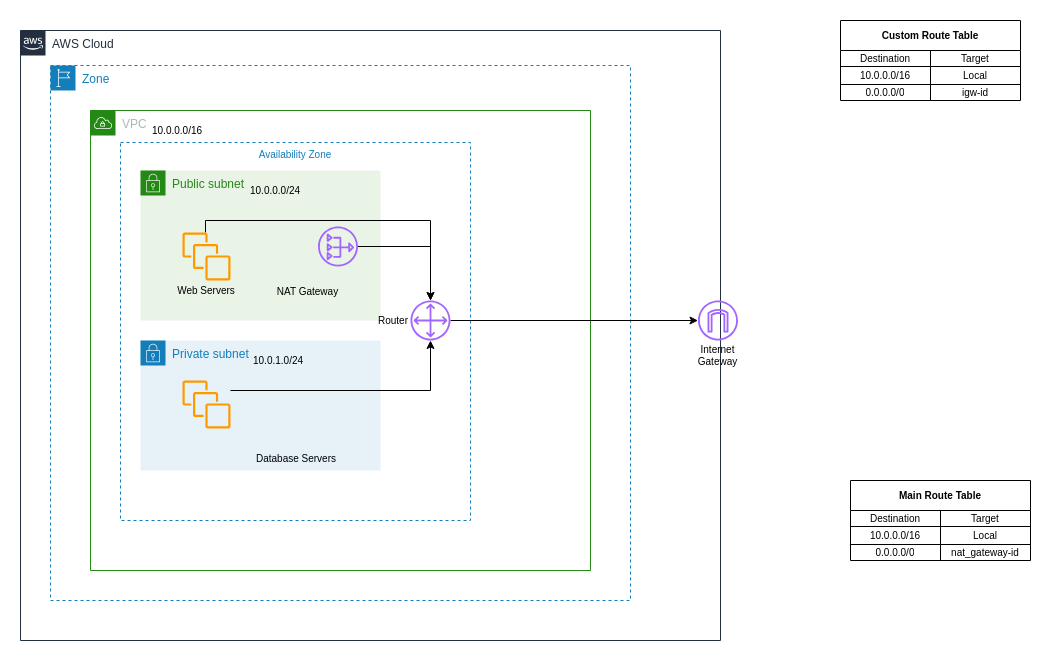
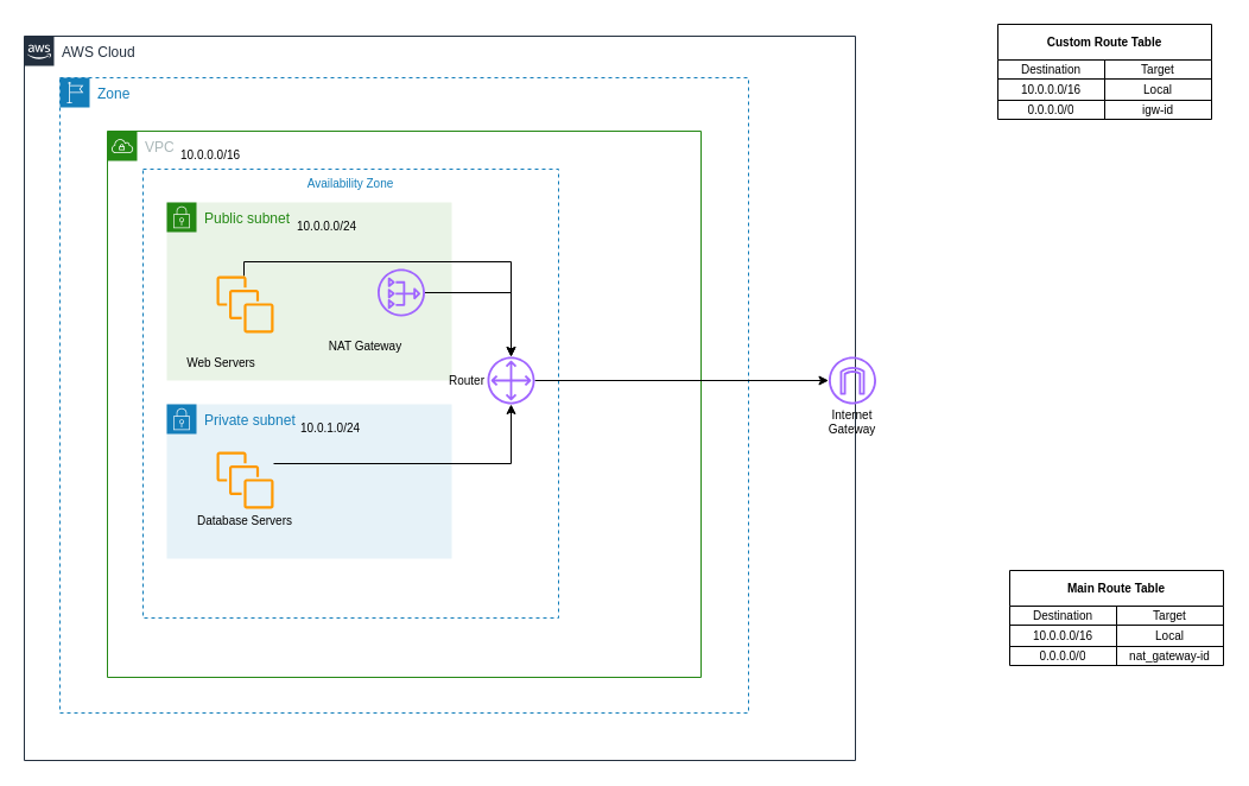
  <mxCell id="0" />
  <mxCell id="1" parent="0" />
  <mxCell id="2" value="AWS Cloud" style="points=[[0,0],[0.25,0],[0.5,0],[0.75,0],[1,0],[1,0.25],[1,0.5],[1,0.75],[1,1],[0.75,1],[0.5,1],[0.25,1],[0,1],[0,0.75],[0,0.5],[0,0.25]];outlineConnect=0;gradientColor=none;html=1;whiteSpace=wrap;fontSize=12;fontStyle=0;shape=mxgraph.aws4.group;grIcon=mxgraph.aws4.group_aws_cloud_alt;strokeColor=#232F3E;fillColor=none;verticalAlign=top;align=left;spacingLeft=30;fontColor=#232F3E;dashed=0;" parent="1" vertex="1"><mxGeometry x="20" y="30" width="700" height="610" as="geometry" /></mxCell>
  <mxCell id="3" value="Zone" style="points=[[0,0],[0.25,0],[0.5,0],[0.75,0],[1,0],[1,0.25],[1,0.5],[1,0.75],[1,1],[0.75,1],[0.5,1],[0.25,1],[0,1],[0,0.75],[0,0.5],[0,0.25]];outlineConnect=0;gradientColor=none;html=1;whiteSpace=wrap;fontSize=12;fontStyle=0;shape=mxgraph.aws4.group;grIcon=mxgraph.aws4.group_region;strokeColor=#147EBA;fillColor=none;verticalAlign=top;align=left;spacingLeft=30;fontColor=#147EBA;dashed=1;" parent="1" vertex="1"><mxGeometry x="50" y="65" width="580" height="535" as="geometry" /></mxCell>
  <mxCell id="4" value="VPC" style="points=[[0,0],[0.25,0],[0.5,0],[0.75,0],[1,0],[1,0.25],[1,0.5],[1,0.75],[1,1],[0.75,1],[0.5,1],[0.25,1],[0,1],[0,0.75],[0,0.5],[0,0.25]];outlineConnect=0;gradientColor=none;html=1;whiteSpace=wrap;fontSize=12;fontStyle=0;shape=mxgraph.aws4.group;grIcon=mxgraph.aws4.group_vpc;strokeColor=#248814;fillColor=none;verticalAlign=top;align=left;spacingLeft=30;fontColor=#AAB7B8;dashed=0;" parent="1" vertex="1"><mxGeometry x="90" y="110" width="500" height="460" as="geometry" /></mxCell>
  <mxCell id="5" value="Availability Zone" style="fillColor=none;strokeColor=#147EBA;dashed=1;verticalAlign=top;fontStyle=0;fontColor=#147EBA;labelBackgroundColor=default;fontSize=10;" parent="1" vertex="1"><mxGeometry x="120" y="142" width="350" height="378" as="geometry" /></mxCell>
  <mxCell id="6" value="Public subnet" style="points=[[0,0],[0.25,0],[0.5,0],[0.75,0],[1,0],[1,0.25],[1,0.5],[1,0.75],[1,1],[0.75,1],[0.5,1],[0.25,1],[0,1],[0,0.75],[0,0.5],[0,0.25]];outlineConnect=0;gradientColor=none;html=1;whiteSpace=wrap;fontSize=12;fontStyle=0;shape=mxgraph.aws4.group;grIcon=mxgraph.aws4.group_security_group;grStroke=0;strokeColor=#248814;fillColor=#E9F3E6;verticalAlign=top;align=left;spacingLeft=30;fontColor=#248814;dashed=0;" parent="1" vertex="1"><mxGeometry x="140" y="170" width="240" height="150" as="geometry" /></mxCell>
  <mxCell id="7" value="Private subnet" style="points=[[0,0],[0.25,0],[0.5,0],[0.75,0],[1,0],[1,0.25],[1,0.5],[1,0.75],[1,1],[0.75,1],[0.5,1],[0.25,1],[0,1],[0,0.75],[0,0.5],[0,0.25]];outlineConnect=0;gradientColor=none;html=1;whiteSpace=wrap;fontSize=12;fontStyle=0;shape=mxgraph.aws4.group;grIcon=mxgraph.aws4.group_security_group;grStroke=0;strokeColor=#147EBA;fillColor=#E6F2F8;verticalAlign=top;align=left;spacingLeft=30;fontColor=#147EBA;dashed=0;" parent="1" vertex="1"><mxGeometry x="140" y="340" width="240" height="130" as="geometry" /></mxCell>
  <mxCell id="8" style="edgeStyle=orthogonalEdgeStyle;rounded=0;orthogonalLoop=1;jettySize=auto;html=1;" parent="1" source="9" target="11" edge="1"><mxGeometry relative="1" as="geometry" /></mxCell>
  <mxCell id="9" value="" style="sketch=0;outlineConnect=0;fontColor=#232F3E;gradientColor=none;fillColor=#A166FF;strokeColor=none;dashed=0;verticalLabelPosition=bottom;verticalAlign=top;align=center;html=1;fontSize=12;fontStyle=0;aspect=fixed;pointerEvents=1;shape=mxgraph.aws4.nat_gateway;" parent="1" vertex="1"><mxGeometry x="317.5" y="226" width="40" height="40" as="geometry" /></mxCell>
  <mxCell id="10" style="edgeStyle=orthogonalEdgeStyle;rounded=0;orthogonalLoop=1;jettySize=auto;html=1;" parent="1" source="11" target="12" edge="1"><mxGeometry relative="1" as="geometry" /></mxCell>
  <mxCell id="11" value="" style="sketch=0;outlineConnect=0;fontColor=default;gradientColor=none;fillColor=#A166FF;strokeColor=none;dashed=0;verticalLabelPosition=bottom;verticalAlign=top;align=center;html=1;fontSize=12;fontStyle=0;aspect=fixed;pointerEvents=1;shape=mxgraph.aws4.customer_gateway;" parent="1" vertex="1"><mxGeometry x="410" y="300" width="40" height="40" as="geometry" /></mxCell>
  <mxCell id="12" value="" style="sketch=0;outlineConnect=0;fontColor=#232F3E;gradientColor=none;fillColor=#A166FF;strokeColor=none;dashed=0;verticalLabelPosition=bottom;verticalAlign=top;align=center;html=1;fontSize=12;fontStyle=0;aspect=fixed;pointerEvents=1;shape=mxgraph.aws4.internet_gateway;" parent="1" vertex="1"><mxGeometry x="697.5" y="300" width="40" height="40" as="geometry" /></mxCell>
  <mxCell id="13" style="edgeStyle=orthogonalEdgeStyle;rounded=0;orthogonalLoop=1;jettySize=auto;html=1;fontSize=10;fontColor=default;strokeColor=default;labelBackgroundColor=default;" parent="1" source="14" target="11" edge="1"><mxGeometry relative="1" as="geometry"><Array as="points"><mxPoint x="205" y="220" /><mxPoint x="430" y="220" /></Array></mxGeometry></mxCell>
  <mxCell id="14" value="" style="sketch=0;outlineConnect=0;fontColor=#232F3E;gradientColor=none;fillColor=#FF9900;strokeColor=none;dashed=0;verticalLabelPosition=bottom;verticalAlign=top;align=center;html=1;fontSize=12;fontStyle=0;aspect=fixed;pointerEvents=1;shape=mxgraph.aws4.instances;" parent="1" vertex="1"><mxGeometry x="182" y="232" width="48" height="48" as="geometry" /></mxCell>
  <mxCell id="15" style="edgeStyle=orthogonalEdgeStyle;rounded=0;orthogonalLoop=1;jettySize=auto;html=1;fontSize=10;fontColor=default;strokeColor=default;labelBackgroundColor=default;" parent="1" source="16" target="11" edge="1"><mxGeometry relative="1" as="geometry"><Array as="points"><mxPoint x="430" y="390" /></Array></mxGeometry></mxCell>
  <mxCell id="16" value="" style="sketch=0;outlineConnect=0;fontColor=#232F3E;gradientColor=none;fillColor=#FF9900;strokeColor=none;dashed=0;verticalLabelPosition=bottom;verticalAlign=top;align=center;html=1;fontSize=12;fontStyle=0;aspect=fixed;pointerEvents=1;shape=mxgraph.aws4.instances;" parent="1" vertex="1"><mxGeometry x="182" y="380" width="48" height="48" as="geometry" /></mxCell>
- <mxCell id="17" value="Web Servers" style="text;html=1;strokeColor=none;fillColor=none;align=center;verticalAlign=middle;whiteSpace=wrap;rounded=0;fontSize=10;fontColor=default;" parent="1" vertex="1"><mxGeometry x="171" y="280" width="70" height="20" as="geometry" /></mxCell>
- <mxCell id="18" value="Database Servers" style="text;html=1;strokeColor=none;fillColor=none;align=center;verticalAlign=middle;whiteSpace=wrap;rounded=0;fontSize=10;fontColor=default;" parent="1" vertex="1"><mxGeometry x="251" y="448" width="90" height="20" as="geometry" /></mxCell>
+ <mxCell id="17" value="Web Servers" style="text;html=1;strokeColor=none;fillColor=none;align=center;verticalAlign=middle;whiteSpace=wrap;rounded=0;fontSize=10;fontColor=default;" parent="1" vertex="1"><mxGeometry x="151" y="295" width="70" height="20" as="geometry" /></mxCell>
+ <mxCell id="18" value="Database Servers" style="text;html=1;strokeColor=none;fillColor=none;align=center;verticalAlign=middle;whiteSpace=wrap;rounded=0;fontSize=10;fontColor=default;" parent="1" vertex="1"><mxGeometry x="161" y="428" width="90" height="20" as="geometry" /></mxCell>
  <mxCell id="19" value="NAT Gateway" style="text;html=1;strokeColor=none;fillColor=none;align=center;verticalAlign=middle;whiteSpace=wrap;rounded=0;fontSize=10;fontColor=default;" parent="1" vertex="1"><mxGeometry x="270" y="281" width="75" height="20" as="geometry" /></mxCell>
  <mxCell id="20" value="Internet Gateway" style="text;html=1;strokeColor=none;fillColor=none;align=center;verticalAlign=middle;whiteSpace=wrap;rounded=0;fontSize=10;fontColor=default;" parent="1" vertex="1"><mxGeometry x="680" y="340" width="75" height="30" as="geometry" /></mxCell>
  <mxCell id="21" value="Router" style="text;html=1;strokeColor=none;fillColor=none;align=right;verticalAlign=middle;whiteSpace=wrap;rounded=0;fontSize=10;fontColor=default;" parent="1" vertex="1"><mxGeometry x="375" y="309" width="35" height="22" as="geometry" /></mxCell>
  <mxCell id="22" value="Custom Route Table" style="shape=table;startSize=30;container=1;collapsible=0;childLayout=tableLayout;fontSize=10;fontColor=default;strokeColor=default;fillColor=default;align=center;fontStyle=1" parent="1" vertex="1"><mxGeometry x="840" y="20" width="180" height="80" as="geometry" /></mxCell>
  <mxCell id="23" value="" style="shape=partialRectangle;collapsible=0;dropTarget=0;pointerEvents=0;fillColor=none;top=0;left=0;bottom=0;right=0;points=[[0,0.5],[1,0.5]];portConstraint=eastwest;fontSize=10;fontColor=default;strokeColor=default;align=center;" parent="22" vertex="1"><mxGeometry y="30" width="180" height="16" as="geometry" /></mxCell>
  <mxCell id="24" value="Destination" style="shape=partialRectangle;html=1;whiteSpace=wrap;connectable=0;overflow=hidden;fillColor=none;top=0;left=0;bottom=0;right=0;pointerEvents=1;fontSize=10;fontColor=default;strokeColor=default;align=center;labelBackgroundColor=default;" parent="23" vertex="1"><mxGeometry width="90" height="16" as="geometry"><mxRectangle width="90" height="16" as="alternateBounds" /></mxGeometry></mxCell>
  <mxCell id="25" value="Target" style="shape=partialRectangle;html=1;whiteSpace=wrap;connectable=0;overflow=hidden;fillColor=none;top=0;left=0;bottom=0;right=0;pointerEvents=1;fontSize=10;fontColor=default;strokeColor=default;align=center;" parent="23" vertex="1"><mxGeometry x="90" width="90" height="16" as="geometry"><mxRectangle width="90" height="16" as="alternateBounds" /></mxGeometry></mxCell>
  <mxCell id="26" value="" style="shape=partialRectangle;collapsible=0;dropTarget=0;pointerEvents=0;fillColor=none;top=0;left=0;bottom=0;right=0;points=[[0,0.5],[1,0.5]];portConstraint=eastwest;fontSize=10;fontColor=default;strokeColor=default;align=center;" parent="22" vertex="1"><mxGeometry y="46" width="180" height="18" as="geometry" /></mxCell>
  <mxCell id="27" value="10.0.0.0/16" style="shape=partialRectangle;html=1;whiteSpace=wrap;connectable=0;overflow=hidden;fillColor=none;top=0;left=0;bottom=0;right=0;pointerEvents=1;fontSize=10;fontColor=default;strokeColor=default;align=center;" parent="26" vertex="1"><mxGeometry width="90" height="18" as="geometry"><mxRectangle width="90" height="18" as="alternateBounds" /></mxGeometry></mxCell>
  <mxCell id="28" value="Local" style="shape=partialRectangle;html=1;whiteSpace=wrap;connectable=0;overflow=hidden;fillColor=none;top=0;left=0;bottom=0;right=0;pointerEvents=1;fontSize=10;fontColor=default;strokeColor=default;align=center;" parent="26" vertex="1"><mxGeometry x="90" width="90" height="18" as="geometry"><mxRectangle width="90" height="18" as="alternateBounds" /></mxGeometry></mxCell>
  <mxCell id="29" value="" style="shape=partialRectangle;collapsible=0;dropTarget=0;pointerEvents=0;fillColor=none;top=0;left=0;bottom=0;right=0;points=[[0,0.5],[1,0.5]];portConstraint=eastwest;fontSize=10;fontColor=default;strokeColor=default;align=center;" parent="22" vertex="1"><mxGeometry y="64" width="180" height="16" as="geometry" /></mxCell>
  <mxCell id="30" value="0.0.0.0/0" style="shape=partialRectangle;html=1;whiteSpace=wrap;connectable=0;overflow=hidden;fillColor=none;top=0;left=0;bottom=0;right=0;pointerEvents=1;fontSize=10;fontColor=default;strokeColor=default;align=center;" parent="29" vertex="1"><mxGeometry width="90" height="16" as="geometry"><mxRectangle width="90" height="16" as="alternateBounds" /></mxGeometry></mxCell>
  <mxCell id="31" value="igw-id" style="shape=partialRectangle;html=1;whiteSpace=wrap;connectable=0;overflow=hidden;fillColor=none;top=0;left=0;bottom=0;right=0;pointerEvents=1;fontSize=10;fontColor=default;strokeColor=default;align=center;" parent="29" vertex="1"><mxGeometry x="90" width="90" height="16" as="geometry"><mxRectangle width="90" height="16" as="alternateBounds" /></mxGeometry></mxCell>
  <mxCell id="32" value="Main Route Table" style="shape=table;startSize=30;container=1;collapsible=0;childLayout=tableLayout;fontSize=10;fontColor=default;strokeColor=default;fillColor=default;align=center;fontStyle=1" parent="1" vertex="1"><mxGeometry x="850" y="480" width="180" height="80" as="geometry" /></mxCell>
  <mxCell id="33" value="" style="shape=partialRectangle;collapsible=0;dropTarget=0;pointerEvents=0;fillColor=none;top=0;left=0;bottom=0;right=0;points=[[0,0.5],[1,0.5]];portConstraint=eastwest;fontSize=10;fontColor=default;strokeColor=default;align=center;" parent="32" vertex="1"><mxGeometry y="30" width="180" height="16" as="geometry" /></mxCell>
  <mxCell id="34" value="Destination" style="shape=partialRectangle;html=1;whiteSpace=wrap;connectable=0;overflow=hidden;fillColor=none;top=0;left=0;bottom=0;right=0;pointerEvents=1;fontSize=10;fontColor=default;strokeColor=default;align=center;labelBackgroundColor=default;" parent="33" vertex="1"><mxGeometry width="90" height="16" as="geometry"><mxRectangle width="90" height="16" as="alternateBounds" /></mxGeometry></mxCell>
  <mxCell id="35" value="Target" style="shape=partialRectangle;html=1;whiteSpace=wrap;connectable=0;overflow=hidden;fillColor=none;top=0;left=0;bottom=0;right=0;pointerEvents=1;fontSize=10;fontColor=default;strokeColor=default;align=center;" parent="33" vertex="1"><mxGeometry x="90" width="90" height="16" as="geometry"><mxRectangle width="90" height="16" as="alternateBounds" /></mxGeometry></mxCell>
  <mxCell id="36" value="" style="shape=partialRectangle;collapsible=0;dropTarget=0;pointerEvents=0;fillColor=none;top=0;left=0;bottom=0;right=0;points=[[0,0.5],[1,0.5]];portConstraint=eastwest;fontSize=10;fontColor=default;strokeColor=default;align=center;" parent="32" vertex="1"><mxGeometry y="46" width="180" height="18" as="geometry" /></mxCell>
  <mxCell id="37" value="10.0.0.0/16" style="shape=partialRectangle;html=1;whiteSpace=wrap;connectable=0;overflow=hidden;fillColor=none;top=0;left=0;bottom=0;right=0;pointerEvents=1;fontSize=10;fontColor=default;strokeColor=default;align=center;" parent="36" vertex="1"><mxGeometry width="90" height="18" as="geometry"><mxRectangle width="90" height="18" as="alternateBounds" /></mxGeometry></mxCell>
  <mxCell id="38" value="Local" style="shape=partialRectangle;html=1;whiteSpace=wrap;connectable=0;overflow=hidden;fillColor=none;top=0;left=0;bottom=0;right=0;pointerEvents=1;fontSize=10;fontColor=default;strokeColor=default;align=center;" parent="36" vertex="1"><mxGeometry x="90" width="90" height="18" as="geometry"><mxRectangle width="90" height="18" as="alternateBounds" /></mxGeometry></mxCell>
  <mxCell id="39" value="" style="shape=partialRectangle;collapsible=0;dropTarget=0;pointerEvents=0;fillColor=none;top=0;left=0;bottom=0;right=0;points=[[0,0.5],[1,0.5]];portConstraint=eastwest;fontSize=10;fontColor=default;strokeColor=default;align=center;" parent="32" vertex="1"><mxGeometry y="64" width="180" height="16" as="geometry" /></mxCell>
  <mxCell id="40" value="0.0.0.0/0" style="shape=partialRectangle;html=1;whiteSpace=wrap;connectable=0;overflow=hidden;fillColor=none;top=0;left=0;bottom=0;right=0;pointerEvents=1;fontSize=10;fontColor=default;strokeColor=default;align=center;" parent="39" vertex="1"><mxGeometry width="90" height="16" as="geometry"><mxRectangle width="90" height="16" as="alternateBounds" /></mxGeometry></mxCell>
  <mxCell id="41" value="nat_gateway-id" style="shape=partialRectangle;html=1;whiteSpace=wrap;connectable=0;overflow=hidden;fillColor=none;top=0;left=0;bottom=0;right=0;pointerEvents=1;fontSize=10;fontColor=default;strokeColor=default;align=center;" parent="39" vertex="1"><mxGeometry x="90" width="90" height="16" as="geometry"><mxRectangle width="90" height="16" as="alternateBounds" /></mxGeometry></mxCell>
  <mxCell id="42" value="10.0.0.0/16" style="text;html=1;strokeColor=none;fillColor=none;align=left;verticalAlign=middle;whiteSpace=wrap;rounded=0;fontSize=10;fontColor=default;" parent="1" vertex="1"><mxGeometry x="150" y="120" width="70" height="20" as="geometry" /></mxCell>
  <mxCell id="43" value="10.0.0.0/24" style="text;html=1;strokeColor=none;fillColor=none;align=left;verticalAlign=middle;whiteSpace=wrap;rounded=0;fontSize=10;fontColor=default;" parent="1" vertex="1"><mxGeometry x="247.5" y="180" width="70" height="20" as="geometry" /></mxCell>
  <mxCell id="44" value="10.0.1.0/24" style="text;html=1;strokeColor=none;fillColor=none;align=left;verticalAlign=middle;whiteSpace=wrap;rounded=0;fontSize=10;fontColor=default;" parent="1" vertex="1"><mxGeometry x="251" y="350" width="70" height="20" as="geometry" /></mxCell>
